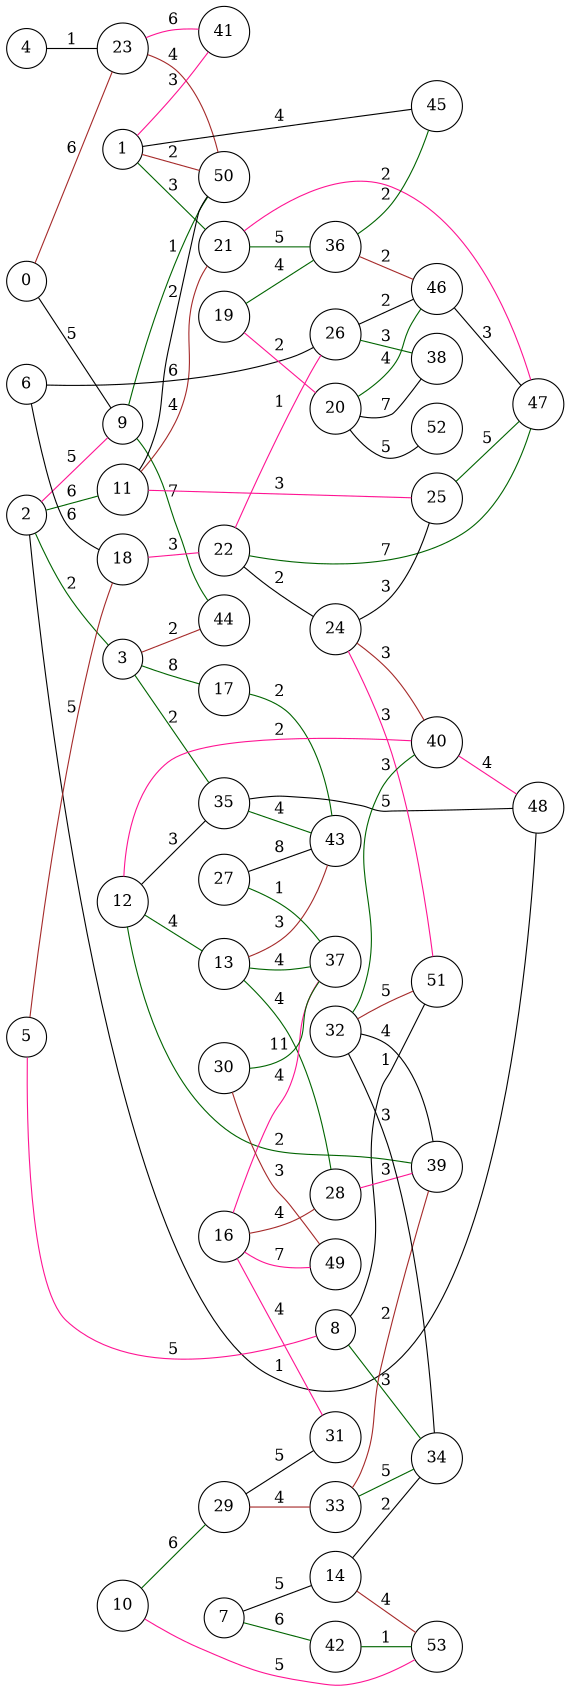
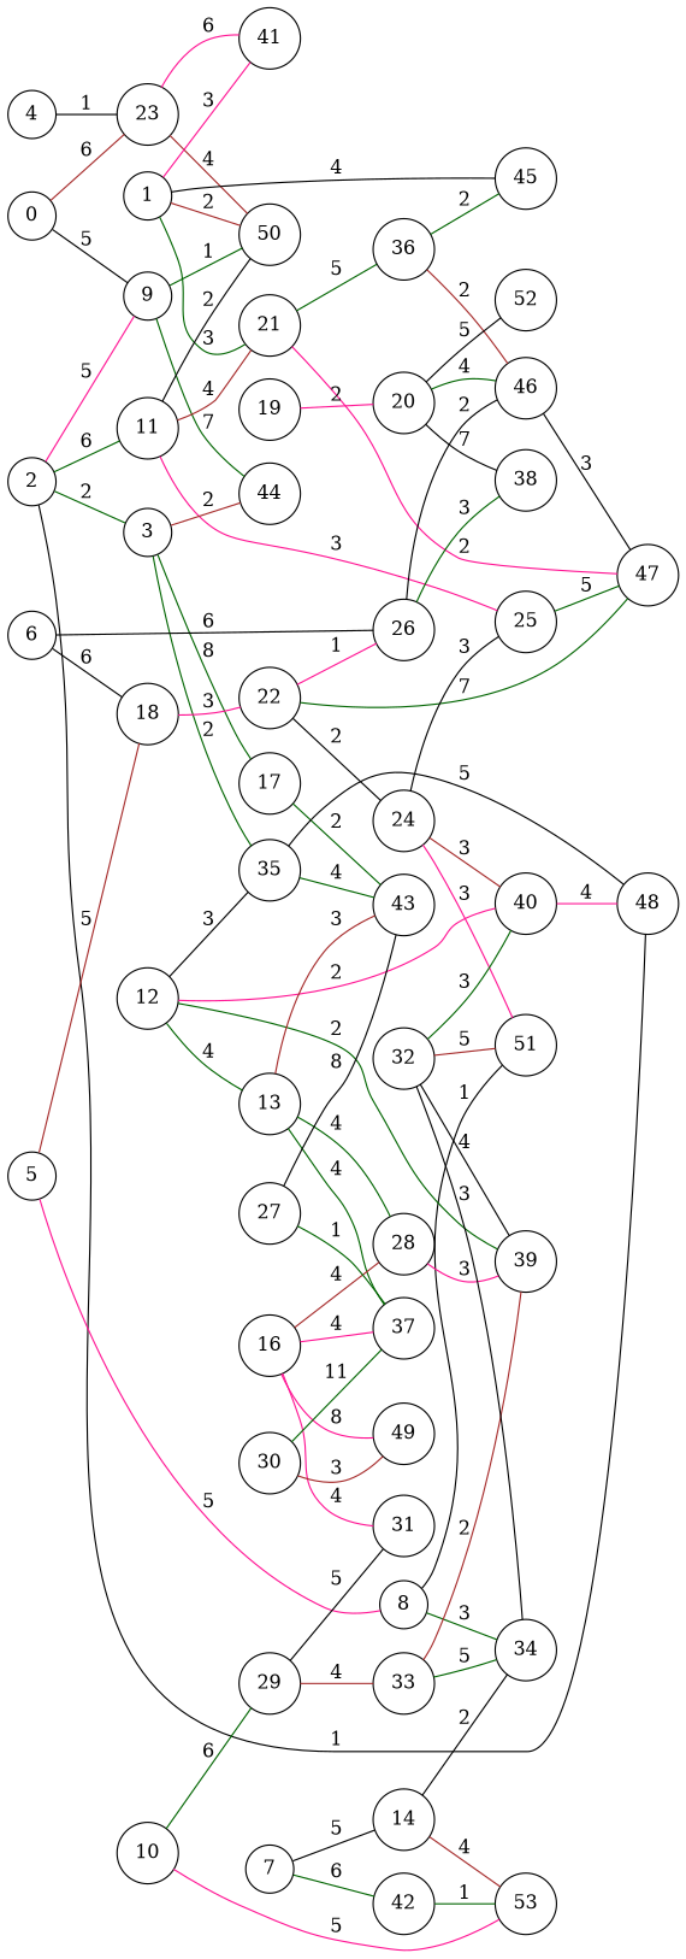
  graph {
    rankdir=LR
    node [shape=circle]
    edge [color=darkgreen]
    0
    9
    23
    50
    44
    41
    1
    21
    45
    36
    47
    46
    2
    11
    3
    48
    25
    17
    35
    43
    4
    5
    8
    18
    34
    51
    22
    26
    24
    6
    38
    7
    14
    42
    53
    10
    29
    31
    33
    39
    12
    40
    13
    37
    28
    16
    49
    19
    20
    52
    27
    30
    32
    0 -- 9 [color=black label=5]
    0 -- 23 [color=brown label=6]
    9 -- 50 [label=1]
    9 -- 44 [label=7]
    23 -- 50 [color=brown label=4]
    23 -- 41 [color=deeppink label=6]
    1 -- 50 [color=brown label=2]
    1 -- 41 [color=deeppink label=3]
    1 -- 21 [label=3]
    1 -- 45 [color=black label=4]
    21 -- 36 [label=5]
    21 -- 47 [color=deeppink label=2]
    36 -- 45 [label=2]
    36 -- 46 [color=brown label=2]
    46 -- 47 [color=black label=3]
    2 -- 9 [color=deeppink label=5]
    2 -- 11 [label=6]
    2 -- 3 [label=2]
    2 -- 48 [color=black label=1]
    11 -- 50 [color=black label=2]
    11 -- 21 [color=brown label=4]
    11 -- 25 [color=deeppink label=3]
    3 -- 44 [color=brown label=2]
    3 -- 17 [label=8]
    3 -- 35 [label=2]
    25 -- 47 [label=5]
    17 -- 43 [label=2]
    35 -- 48 [color=black label=5]
    35 -- 43 [label=4]
    4 -- 23 [color=black label=1]
    5 -- 8 [color=deeppink label=5]
    5 -- 18 [color=brown label=5]
    8 -- 34 [label=3]
    8 -- 51 [color=black label=1]
    18 -- 22 [color=deeppink label=3]
    22 -- 47 [label=7]
    22 -- 26 [color=deeppink label=1]
    22 -- 24 [color=black label=2]
    26 -- 46 [color=black label=2]
    26 -- 38 [label=3]
    24 -- 25 [color=black label=3]
    24 -- 51 [color=deeppink label=3]
    24 -- 40 [color=brown label=3]
    6 -- 18 [color=black label=6]
    6 -- 26 [color=black label=6]
    7 -- 14 [color=black label=5]
    7 -- 42 [label=6]
    14 -- 34 [color=black label=2]
    14 -- 53 [color=brown label=4]
    42 -- 53 [label=1]
    10 -- 53 [color=deeppink label=5]
    10 -- 29 [label=6]
    29 -- 31 [color=black label=5]
    29 -- 33 [color=brown label=4]
    33 -- 34 [label=5]
    33 -- 39 [color=brown label=2]
    12 -- 35 [color=black label=3]
    12 -- 39 [label=2]
    12 -- 40 [color=deeppink label=2]
    12 -- 13 [label=4]
    40 -- 48 [color=deeppink label=4]
    13 -- 43 [color=brown label=3]
    13 -- 37 [label=4]
    13 -- 28 [label=4]
    28 -- 39 [color=deeppink label=3]
    16 -- 31 [color=deeppink label=4]
    16 -- 37 [color=deeppink label=4]
    16 -- 28 [color=brown label=4]
-   16 -- 49 [color=deeppink label=7]
-   19 -- 36 [label=4]
+   16 -- 49 [color=deeppink label=8]
    19 -- 20 [color=deeppink label=2]
    20 -- 46 [label=4]
    20 -- 38 [color=black label=7]
    20 -- 52 [color=black label=5]
    27 -- 43 [color=black label=8]
    27 -- 37 [label=1]
    30 -- 37 [label=11]
    30 -- 49 [color=brown label=3]
    32 -- 34 [color=black label=3]
    32 -- 51 [color=brown label=5]
    32 -- 39 [color=black label=4]
    32 -- 40 [label=3]
  }
